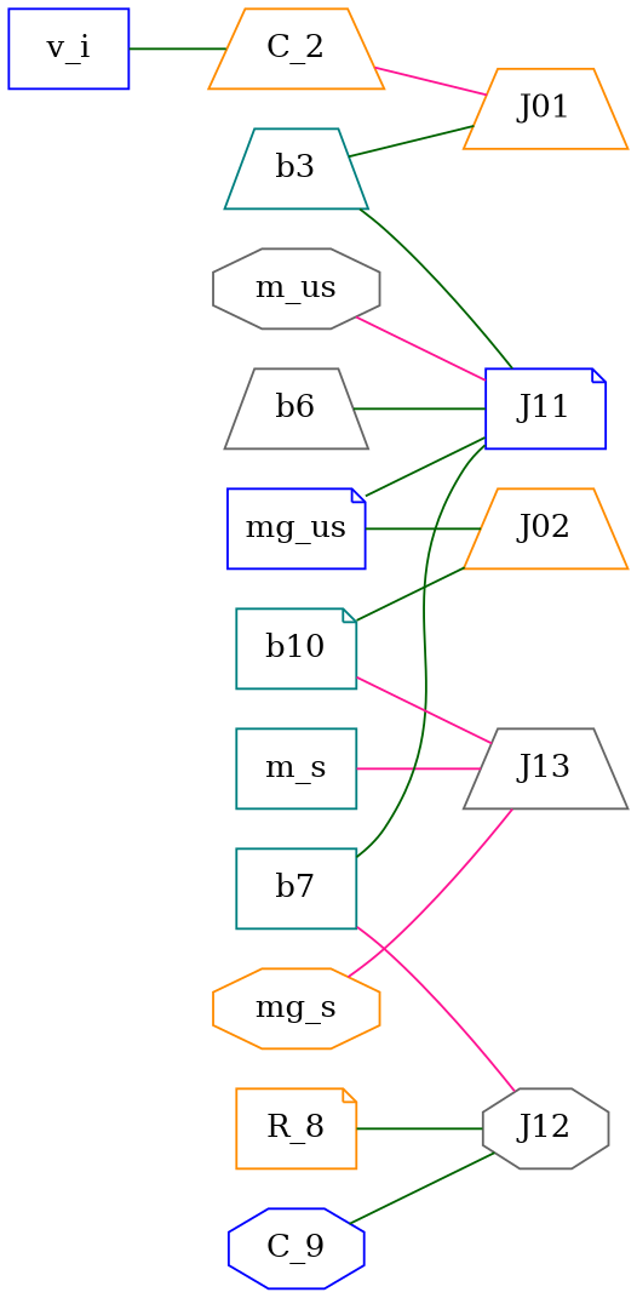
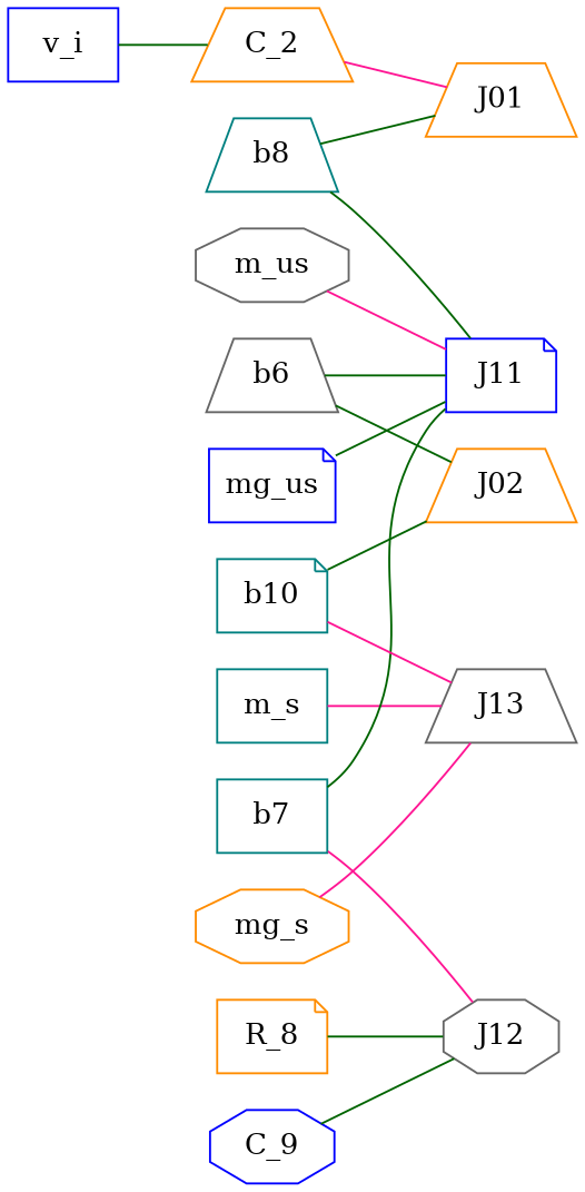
  graph {
    rankdir=LR
    node [causality=false color=darkorange shape=trapezium type=B]
    edge [color=darkgreen]
    v_i [color=blue shape=box state_var="Num[v_i₊f(t)]" sys="ODESystem(Equation[0 ~ f(t) - IfElse.ifelse(((U*t) / d) > 0.0, IfElse.ifelse(((U*t) / d) <= 1, (3.141592653589793U*h*cos((3.141592653589793U*t) / d)) / d, 0.0), 0.0)], t, Term{Real, Base.ImmutableDict{DataType, Any}}[e(t), f(t)], Sym{Real, Base.ImmutableDict{DataType, Any}}[U, d, h], Dict{Any, Any}(:f => f(t), :U => U, :d => d, :e => e(t), :h => h), Any[], Equation[], Base.RefValue{Vector{Num}}(Num[]), Base.RefValue{Any}(Matrix{Num}(undef, 0, 0)), Base.RefValue{Any}(Matrix{Num}(undef, 0, 0)), Base.RefValue{Matrix{Num}}(Matrix{Num}(undef, 0, 0)), Base.RefValue{Matrix{Num}}(Matrix{Num}(undef, 0, 0)), :v_i, ODESystem[], Dict{Any, Any}(), nothing, nothing, nothing)" type=Sf]
    C_2 [state_var="Num[C_2₊q(t)]" sys="ODESystem(Equation[Differential(t)(q(t)) ~ f(t), e(t) ~ IfElse.ifelse(q(t) >= 0.0, kt*q(t), 0)], t, Term{Real, Base.ImmutableDict{DataType, Any}}[q(t), f(t), e(t)], Sym{Real, Base.ImmutableDict{DataType, Any}}[kt], Dict{Any, Any}(:f => f(t), :kt => kt, :e => e(t), :q => q(t)), Any[], Equation[], Base.RefValue{Vector{Num}}(Num[]), Base.RefValue{Any}(Matrix{Num}(undef, 0, 0)), Base.RefValue{Any}(Matrix{Num}(undef, 0, 0)), Base.RefValue{Matrix{Num}}(Matrix{Num}(undef, 0, 0)), Base.RefValue{Matrix{Num}}(Matrix{Num}(undef, 0, 0)), :C_2, ODESystem[], Dict{Any, Any}(), nothing, nothing, nothing)" type=C]
    J01 [eqns="Equation[0 ~ v_i₊f(t) - C_2₊f(t) - b3₊f(t), C_2₊e(t) ~ b3₊e(t), b3₊e(t) ~ v_i₊e(t)]" ps="Any[]" sys="ODESystem(Equation[0 ~ v_i₊f(t) - C_2₊f(t) - b3₊f(t), C_2₊e(t) ~ b3₊e(t), b3₊e(t) ~ v_i₊e(t)], t, Any[], Any[], Dict{Any, Any}(), Any[], Equation[], Base.RefValue{Vector{Num}}(Num[]), Base.RefValue{Any}(Matrix{Num}(undef, 0, 0)), Base.RefValue{Any}(Matrix{Num}(undef, 0, 0)), Base.RefValue{Matrix{Num}}(Matrix{Num}(undef, 0, 0)), Base.RefValue{Matrix{Num}}(Matrix{Num}(undef, 0, 0)), :J01, ODESystem[], Dict{Any, Any}(), nothing, nothing, nothing)" type=J0 causality=""]
    C_9 [color=blue shape=octagon state_var="Num[C_9₊q(t)]" sys="ODESystem(Equation[Differential(t)(q(t)) ~ f(t), e(t) ~ IfElse.ifelse(q(t) <= qs0, ks1*q(t), ks1*qs0 + ks2*(q(t) - qs0))], t, Term{Real, Base.ImmutableDict{DataType, Any}}[q(t), f(t), e(t)], Sym{Real, Base.ImmutableDict{DataType, Any}}[ks1, qs0, ks2], Dict{Any, Any}(:f => f(t), :e => e(t), :qs0 => qs0, :ks2 => ks2, :ks1 => ks1, :q => q(t)), Any[], Equation[], Base.RefValue{Vector{Num}}(Num[]), Base.RefValue{Any}(Matrix{Num}(undef, 0, 0)), Base.RefValue{Any}(Matrix{Num}(undef, 0, 0)), Base.RefValue{Matrix{Num}}(Matrix{Num}(undef, 0, 0)), Base.RefValue{Matrix{Num}}(Matrix{Num}(undef, 0, 0)), :C_9, ODESystem[], Dict{Any, Any}(), nothing, nothing, nothing)" type=C]
    J12 [color=gray40 eqns="Equation[0 ~ b7₊e(t) - C_9₊e(t) - R_8₊e(t), C_9₊f(t) ~ R_8₊f(t), R_8₊f(t) ~ b7₊f(t)]" ps="Any[]" shape=octagon sys="ODESystem(Equation[0 ~ b7₊e(t) - C_9₊e(t) - R_8₊e(t), C_9₊f(t) ~ R_8₊f(t), R_8₊f(t) ~ b7₊f(t)], t, Any[], Any[], Dict{Any, Any}(), Any[], Equation[], Base.RefValue{Vector{Num}}(Num[]), Base.RefValue{Any}(Matrix{Num}(undef, 0, 0)), Base.RefValue{Any}(Matrix{Num}(undef, 0, 0)), Base.RefValue{Matrix{Num}}(Matrix{Num}(undef, 0, 0)), Base.RefValue{Matrix{Num}}(Matrix{Num}(undef, 0, 0)), :J12, ODESystem[], Dict{Any, Any}(), nothing, nothing, nothing)" type=J1 causality=""]
    R_8 [shape=note state_var="Any[]" sys="ODESystem(Equation[e(t) ~ B*(f(t)^3)], t, Term{Real, Base.ImmutableDict{DataType, Any}}[e(t), f(t)], Sym{Real, Base.ImmutableDict{DataType, Any}}[B], Dict{Any, Any}(:f => f(t), :e => e(t), :B => B), Any[], Equation[], Base.RefValue{Vector{Num}}(Num[]), Base.RefValue{Any}(Matrix{Num}(undef, 0, 0)), Base.RefValue{Any}(Matrix{Num}(undef, 0, 0)), Base.RefValue{Matrix{Num}}(Matrix{Num}(undef, 0, 0)), Base.RefValue{Matrix{Num}}(Matrix{Num}(undef, 0, 0)), :R_8, ODESystem[], Dict{Any, Any}(), nothing, nothing, nothing)" type=R]
    mg_us [color=blue shape=note state_var="Num[mg_us₊e(t)]" sys="ODESystem(Equation[0 ~ e(t) - Se(t)], t, Term{Real, Base.ImmutableDict{DataType, Any}}[e(t), f(t)], Term{Real, Base.ImmutableDict{DataType, Any}}[Se(t)], Dict{Any, Any}(:f => f(t), :e => e(t), :Se => Se(t)), Any[], Equation[], Base.RefValue{Vector{Num}}(Num[]), Base.RefValue{Any}(Matrix{Num}(undef, 0, 0)), Base.RefValue{Any}(Matrix{Num}(undef, 0, 0)), Base.RefValue{Matrix{Num}}(Matrix{Num}(undef, 0, 0)), Base.RefValue{Matrix{Num}}(Matrix{Num}(undef, 0, 0)), :mg_us, ODESystem[], Dict{Any, Any}(), nothing, nothing, nothing)" type=Se]
    J11 [color=blue eqns="Equation[0 ~ b3₊e(t) - b6₊e(t) - m_us₊e(t) - mg_us₊e(t), mg_us₊f(t) ~ m_us₊f(t), m_us₊f(t) ~ b3₊f(t), b3₊f(t) ~ b6₊f(t)]" ps="Any[]" shape=note sys="ODESystem(Equation[0 ~ b3₊e(t) - b6₊e(t) - m_us₊e(t) - mg_us₊e(t), mg_us₊f(t) ~ m_us₊f(t), m_us₊f(t) ~ b3₊f(t), b3₊f(t) ~ b6₊f(t)], t, Any[], Any[], Dict{Any, Any}(), Any[], Equation[], Base.RefValue{Vector{Num}}(Num[]), Base.RefValue{Any}(Matrix{Num}(undef, 0, 0)), Base.RefValue{Any}(Matrix{Num}(undef, 0, 0)), Base.RefValue{Matrix{Num}}(Matrix{Num}(undef, 0, 0)), Base.RefValue{Matrix{Num}}(Matrix{Num}(undef, 0, 0)), :J11, ODESystem[], Dict{Any, Any}(), nothing, nothing, nothing)" type=J1 causality=""]
    m_us [color=gray40 shape=octagon state_var="Num[m_us₊p(t)]" sys="ODESystem(Equation[Differential(t)(p(t)) ~ e(t), f(t) ~ p(t) / I], t, Term{Real, Base.ImmutableDict{DataType, Any}}[e(t), f(t), p(t)], Sym{Real, Base.ImmutableDict{DataType, Any}}[I], Dict{Any, Any}(:f => f(t), :I => I, :p => p(t), :e => e(t)), Any[], Equation[], Base.RefValue{Vector{Num}}(Num[]), Base.RefValue{Any}(Matrix{Num}(undef, 0, 0)), Base.RefValue{Any}(Matrix{Num}(undef, 0, 0)), Base.RefValue{Matrix{Num}}(Matrix{Num}(undef, 0, 0)), Base.RefValue{Matrix{Num}}(Matrix{Num}(undef, 0, 0)), :m_us, ODESystem[], Dict{Any, Any}(), nothing, nothing, nothing)" type=I]
    mg_s [shape=octagon state_var="Num[mg_s₊e(t)]" sys="ODESystem(Equation[0 ~ e(t) - Se(t)], t, Term{Real, Base.ImmutableDict{DataType, Any}}[e(t), f(t)], Term{Real, Base.ImmutableDict{DataType, Any}}[Se(t)], Dict{Any, Any}(:f => f(t), :e => e(t), :Se => Se(t)), Any[], Equation[], Base.RefValue{Vector{Num}}(Num[]), Base.RefValue{Any}(Matrix{Num}(undef, 0, 0)), Base.RefValue{Any}(Matrix{Num}(undef, 0, 0)), Base.RefValue{Matrix{Num}}(Matrix{Num}(undef, 0, 0)), Base.RefValue{Matrix{Num}}(Matrix{Num}(undef, 0, 0)), :mg_s, ODESystem[], Dict{Any, Any}(), nothing, nothing, nothing)" type=Se]
    J13 [color=gray40 eqns="Equation[0 ~ b10₊e(t) - m_s₊e(t) - mg_s₊e(t), b10₊f(t) ~ mg_s₊f(t), mg_s₊f(t) ~ m_s₊f(t)]" ps="Any[]" sys="ODESystem(Equation[0 ~ b10₊e(t) - m_s₊e(t) - mg_s₊e(t), b10₊f(t) ~ mg_s₊f(t), mg_s₊f(t) ~ m_s₊f(t)], t, Any[], Any[], Dict{Any, Any}(), Any[], Equation[], Base.RefValue{Vector{Num}}(Num[]), Base.RefValue{Any}(Matrix{Num}(undef, 0, 0)), Base.RefValue{Any}(Matrix{Num}(undef, 0, 0)), Base.RefValue{Matrix{Num}}(Matrix{Num}(undef, 0, 0)), Base.RefValue{Matrix{Num}}(Matrix{Num}(undef, 0, 0)), :J13, ODESystem[], Dict{Any, Any}(), nothing, nothing, nothing)" type=J1 causality=""]
    m_s [color=teal shape=box state_var="Num[m_s₊p(t)]" sys="ODESystem(Equation[Differential(t)(p(t)) ~ e(t), f(t) ~ p(t) / I], t, Term{Real, Base.ImmutableDict{DataType, Any}}[e(t), f(t), p(t)], Sym{Real, Base.ImmutableDict{DataType, Any}}[I], Dict{Any, Any}(:f => f(t), :I => I, :p => p(t), :e => e(t)), Any[], Equation[], Base.RefValue{Vector{Num}}(Num[]), Base.RefValue{Any}(Matrix{Num}(undef, 0, 0)), Base.RefValue{Any}(Matrix{Num}(undef, 0, 0)), Base.RefValue{Matrix{Num}}(Matrix{Num}(undef, 0, 0)), Base.RefValue{Matrix{Num}}(Matrix{Num}(undef, 0, 0)), :m_s, ODESystem[], Dict{Any, Any}(), nothing, nothing, nothing)" type=I]
-   b3 [color=teal state_var="Any[]" sys="ODESystem(Equation[], t, Term{Real, Base.ImmutableDict{DataType, Any}}[e(t), f(t)], Any[], Dict{Any, Any}(:f => f(t), :e => e(t)), Any[], Equation[], Base.RefValue{Vector{Num}}(Num[]), Base.RefValue{Any}(Matrix{Num}(undef, 0, 0)), Base.RefValue{Any}(Matrix{Num}(undef, 0, 0)), Base.RefValue{Matrix{Num}}(Matrix{Num}(undef, 0, 0)), Base.RefValue{Matrix{Num}}(Matrix{Num}(undef, 0, 0)), :b3, ODESystem[], Dict{Any, Any}(), nothing, nothing, nothing)"]
+   b3 [color=teal state_var="Any[]" sys="ODESystem(Equation[], t, Term{Real, Base.ImmutableDict{DataType, Any}}[e(t), f(t)], Any[], Dict{Any, Any}(:f => f(t), :e => e(t)), Any[], Equation[], Base.RefValue{Vector{Num}}(Num[]), Base.RefValue{Any}(Matrix{Num}(undef, 0, 0)), Base.RefValue{Any}(Matrix{Num}(undef, 0, 0)), Base.RefValue{Matrix{Num}}(Matrix{Num}(undef, 0, 0)), Base.RefValue{Matrix{Num}}(Matrix{Num}(undef, 0, 0)), :b3, ODESystem[], Dict{Any, Any}(), nothing, nothing, nothing)" label=b8]
    b6 [color=gray40 state_var="Any[]" sys="ODESystem(Equation[], t, Term{Real, Base.ImmutableDict{DataType, Any}}[e(t), f(t)], Any[], Dict{Any, Any}(:f => f(t), :e => e(t)), Any[], Equation[], Base.RefValue{Vector{Num}}(Num[]), Base.RefValue{Any}(Matrix{Num}(undef, 0, 0)), Base.RefValue{Any}(Matrix{Num}(undef, 0, 0)), Base.RefValue{Matrix{Num}}(Matrix{Num}(undef, 0, 0)), Base.RefValue{Matrix{Num}}(Matrix{Num}(undef, 0, 0)), :b6, ODESystem[], Dict{Any, Any}(), nothing, nothing, nothing)"]
    J02 [eqns="Equation[0 ~ b6₊f(t) - b10₊f(t) - b7₊f(t), b10₊e(t) ~ b7₊e(t), b7₊e(t) ~ b6₊e(t)]" ps="Any[]" sys="ODESystem(Equation[0 ~ b6₊f(t) - b10₊f(t) - b7₊f(t), b10₊e(t) ~ b7₊e(t), b7₊e(t) ~ b6₊e(t)], t, Any[], Any[], Dict{Any, Any}(), Any[], Equation[], Base.RefValue{Vector{Num}}(Num[]), Base.RefValue{Any}(Matrix{Num}(undef, 0, 0)), Base.RefValue{Any}(Matrix{Num}(undef, 0, 0)), Base.RefValue{Matrix{Num}}(Matrix{Num}(undef, 0, 0)), Base.RefValue{Matrix{Num}}(Matrix{Num}(undef, 0, 0)), :J02, ODESystem[], Dict{Any, Any}(), nothing, nothing, nothing)" type=J0 causality=""]
    b7 [color=teal shape=box state_var="Any[]" sys="ODESystem(Equation[], t, Term{Real, Base.ImmutableDict{DataType, Any}}[e(t), f(t)], Any[], Dict{Any, Any}(:f => f(t), :e => e(t)), Any[], Equation[], Base.RefValue{Vector{Num}}(Num[]), Base.RefValue{Any}(Matrix{Num}(undef, 0, 0)), Base.RefValue{Any}(Matrix{Num}(undef, 0, 0)), Base.RefValue{Matrix{Num}}(Matrix{Num}(undef, 0, 0)), Base.RefValue{Matrix{Num}}(Matrix{Num}(undef, 0, 0)), :b7, ODESystem[], Dict{Any, Any}(), nothing, nothing, nothing)"]
    b10 [color=teal shape=note state_var="Any[]" sys="ODESystem(Equation[], t, Term{Real, Base.ImmutableDict{DataType, Any}}[e(t), f(t)], Any[], Dict{Any, Any}(:f => f(t), :e => e(t)), Any[], Equation[], Base.RefValue{Vector{Num}}(Num[]), Base.RefValue{Any}(Matrix{Num}(undef, 0, 0)), Base.RefValue{Any}(Matrix{Num}(undef, 0, 0)), Base.RefValue{Matrix{Num}}(Matrix{Num}(undef, 0, 0)), Base.RefValue{Matrix{Num}}(Matrix{Num}(undef, 0, 0)), :b10, ODESystem[], Dict{Any, Any}(), nothing, nothing, nothing)"]
    v_i -- C_2
    C_2 -- J01 [color=deeppink]
    C_9 -- J12
    R_8 -- J12
    mg_us -- J11
    m_us -- J11 [color=deeppink]
    mg_s -- J13 [color=deeppink]
    m_s -- J13 [color=deeppink]
    b3 -- J01
    b3 -- J11
    b6 -- J11
-   mg_us -- J02
+   b6 -- J02
    b7 -- J12 [color=deeppink]
    b7 -- J11
    b10 -- J13 [color=deeppink]
    b10 -- J02
  }
